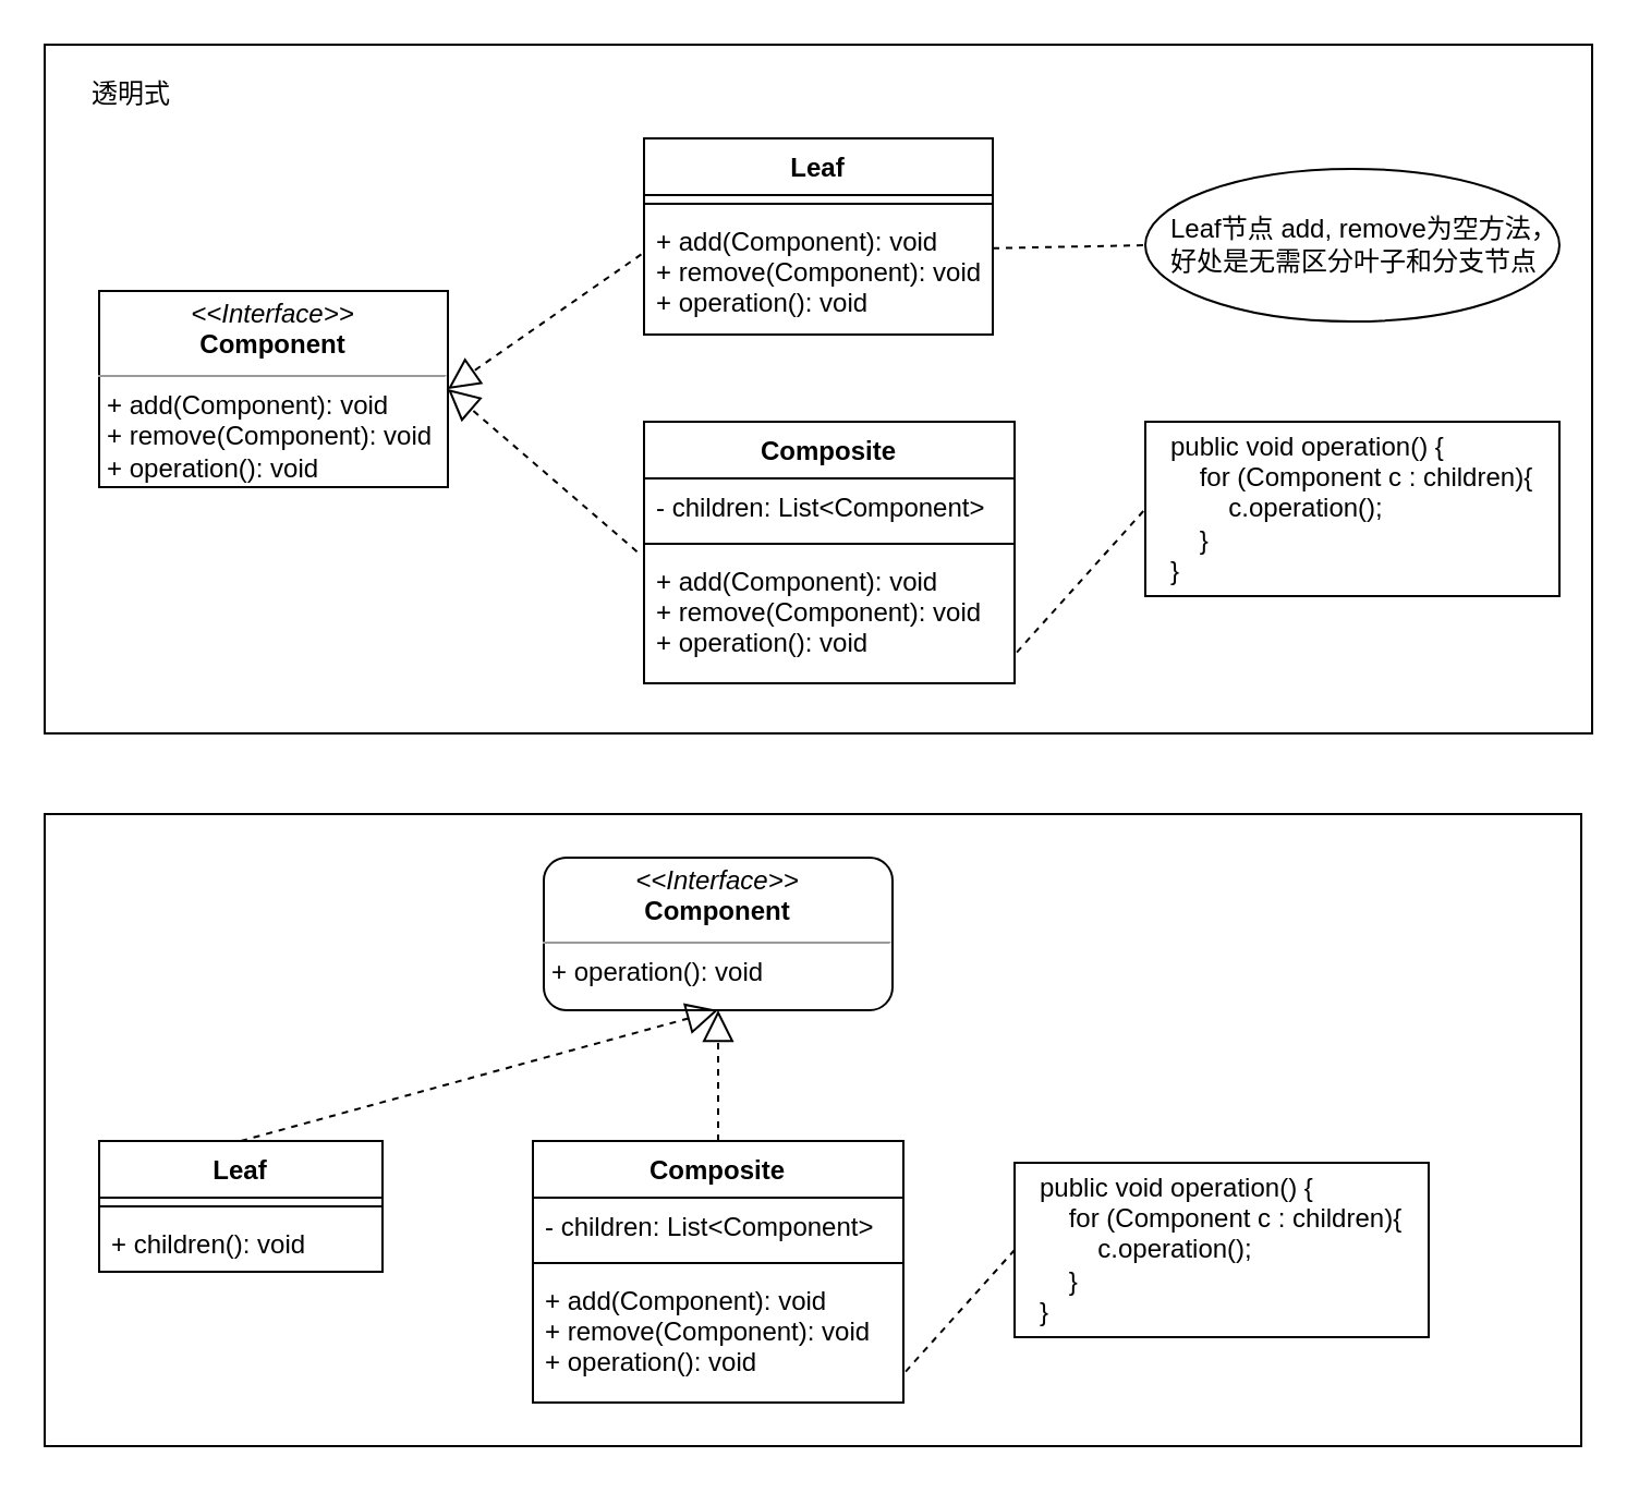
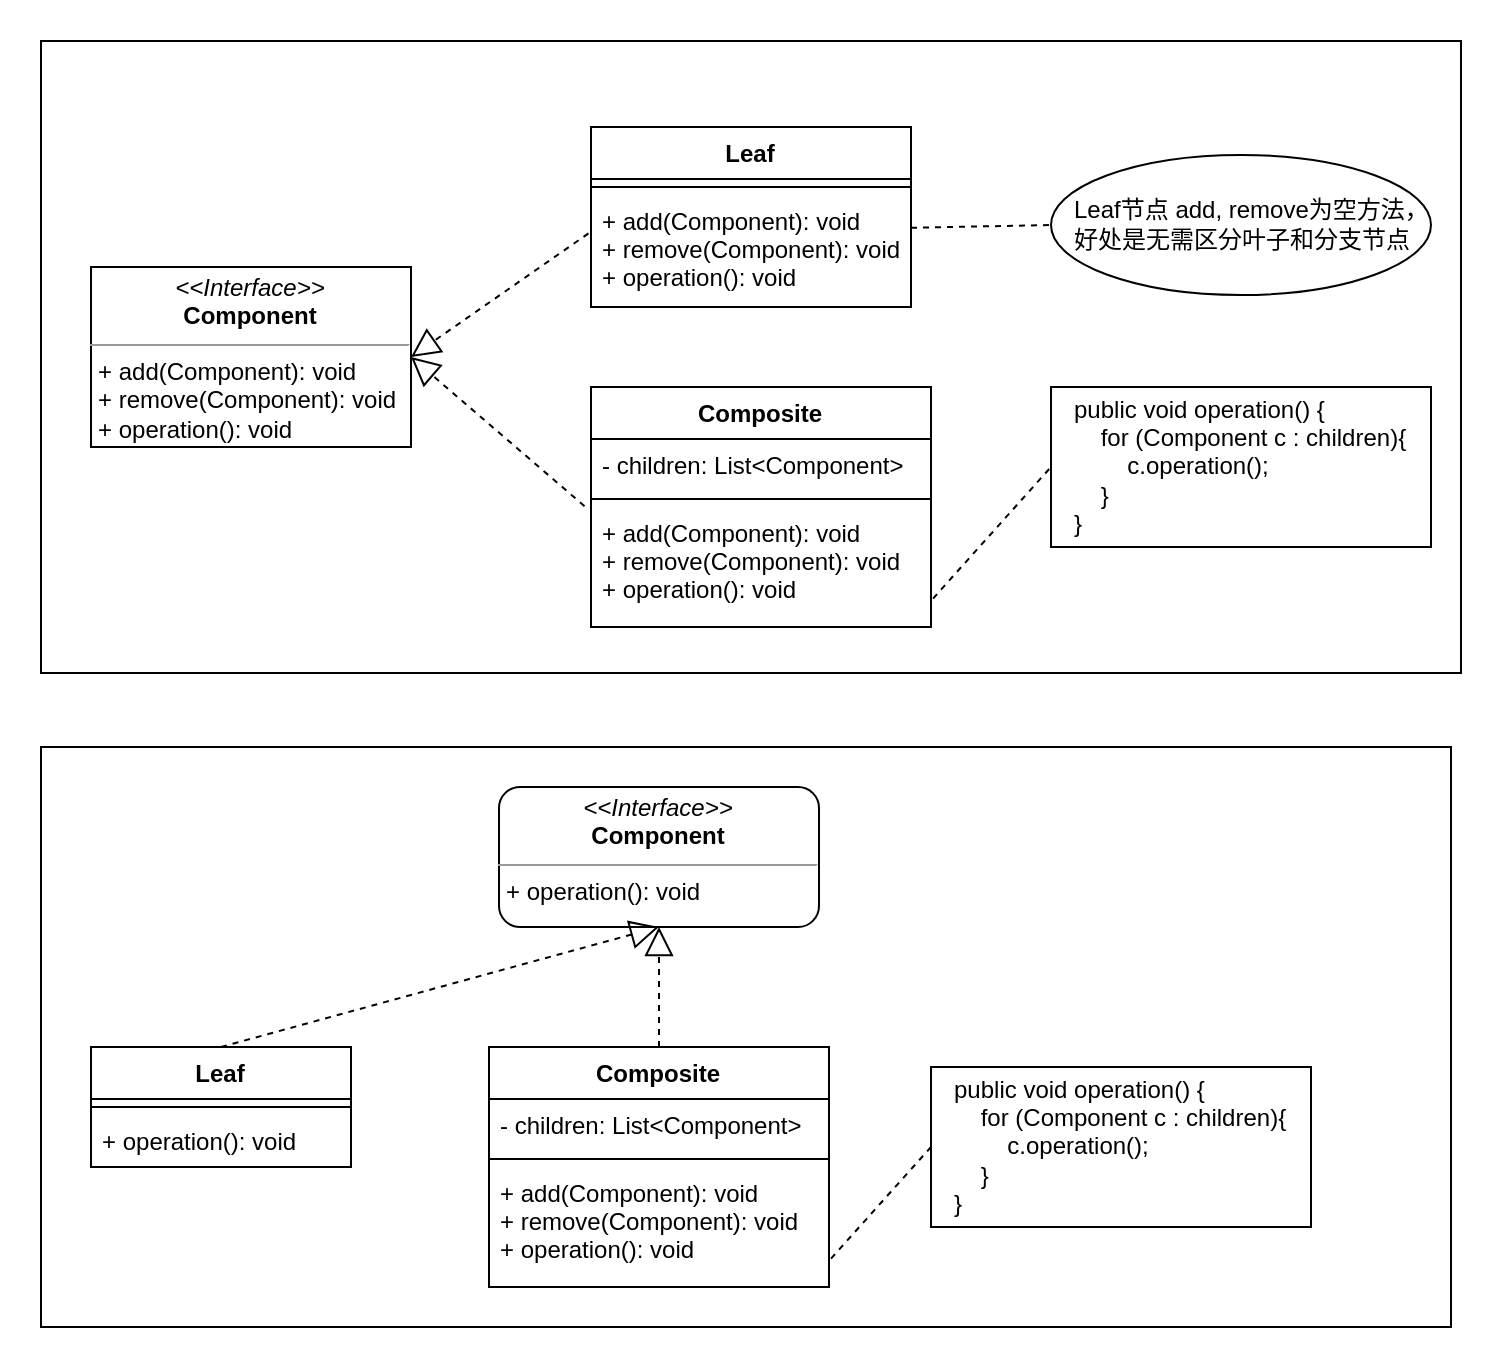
  <mxCell id="0" />
  <mxCell id="1" parent="0" />
  <mxCell id="2" value="" style="rounded=0;whiteSpace=wrap;html=1;" vertex="1" parent="1"><mxGeometry x="20" y="373" width="705" height="290" as="geometry" /></mxCell>
  <mxCell id="3" value="" style="rounded=0;whiteSpace=wrap;html=1;" vertex="1" parent="1"><mxGeometry x="20" y="20" width="710" height="316" as="geometry" /></mxCell>
  <mxCell id="4" value="&lt;p style=&quot;margin: 0px ; margin-top: 4px ; text-align: center&quot;&gt;&lt;i&gt;&amp;lt;&amp;lt;Interface&amp;gt;&amp;gt;&lt;/i&gt;&lt;br&gt;&lt;b&gt;Component&lt;/b&gt;&lt;/p&gt;&lt;hr size=&quot;1&quot;&gt;&lt;p style=&quot;margin: 0px ; margin-left: 4px&quot;&gt;&lt;/p&gt;&lt;p style=&quot;margin: 0px ; margin-left: 4px&quot;&gt;+ operation(): void&lt;br&gt;&lt;/p&gt;" style="verticalAlign=top;align=left;overflow=fill;fontSize=12;fontFamily=Helvetica;html=1;rounded=1;" vertex="1" parent="1"><mxGeometry x="249" y="393" width="160" height="70" as="geometry" /></mxCell>
  <mxCell id="5" value="Composite" style="swimlane;fontStyle=1;align=center;verticalAlign=top;childLayout=stackLayout;horizontal=1;startSize=26;horizontalStack=0;resizeParent=1;resizeParentMax=0;resizeLast=0;collapsible=1;marginBottom=0;" vertex="1" parent="1"><mxGeometry x="244" y="523" width="170" height="120" as="geometry" /></mxCell>
  <mxCell id="6" value="- children: List&lt;Component&gt;" style="text;strokeColor=none;fillColor=none;align=left;verticalAlign=top;spacingLeft=4;spacingRight=4;overflow=hidden;rotatable=0;points=[[0,0.5],[1,0.5]];portConstraint=eastwest;" vertex="1" parent="5"><mxGeometry y="26" width="170" height="26" as="geometry" /></mxCell>
  <mxCell id="7" value="" style="line;strokeWidth=1;fillColor=none;align=left;verticalAlign=middle;spacingTop=-1;spacingLeft=3;spacingRight=3;rotatable=0;labelPosition=right;points=[];portConstraint=eastwest;" vertex="1" parent="5"><mxGeometry y="52" width="170" height="8" as="geometry" /></mxCell>
  <mxCell id="8" value="+ add(Component): void&#10;+ remove(Component): void&#10;+ operation(): void" style="text;strokeColor=none;fillColor=none;align=left;verticalAlign=top;spacingLeft=4;spacingRight=4;overflow=hidden;rotatable=0;points=[[0,0.5],[1,0.5]];portConstraint=eastwest;" vertex="1" parent="5"><mxGeometry y="60" width="170" height="60" as="geometry" /></mxCell>
  <mxCell id="9" value="Leaf" style="swimlane;fontStyle=1;align=center;verticalAlign=top;childLayout=stackLayout;horizontal=1;startSize=26;horizontalStack=0;resizeParent=1;resizeParentMax=0;resizeLast=0;collapsible=1;marginBottom=0;" vertex="1" parent="1"><mxGeometry x="45" y="523" width="130" height="60" as="geometry" /></mxCell>
  <mxCell id="10" value="" style="line;strokeWidth=1;fillColor=none;align=left;verticalAlign=middle;spacingTop=-1;spacingLeft=3;spacingRight=3;rotatable=0;labelPosition=right;points=[];portConstraint=eastwest;" vertex="1" parent="9"><mxGeometry y="26" width="130" height="8" as="geometry" /></mxCell>
- <mxCell id="11" value="+ children(): void" style="text;strokeColor=none;fillColor=none;align=left;verticalAlign=top;spacingLeft=4;spacingRight=4;overflow=hidden;rotatable=0;points=[[0,0.5],[1,0.5]];portConstraint=eastwest;" vertex="1" parent="9"><mxGeometry y="34" width="130" height="26" as="geometry" /></mxCell>
+ <mxCell id="11" value="+ operation(): void" style="text;strokeColor=none;fillColor=none;align=left;verticalAlign=top;spacingLeft=4;spacingRight=4;overflow=hidden;rotatable=0;points=[[0,0.5],[1,0.5]];portConstraint=eastwest;" vertex="1" parent="9"><mxGeometry y="34" width="130" height="26" as="geometry" /></mxCell>
  <mxCell id="12" value="" style="endArrow=block;dashed=1;endFill=0;endSize=12;html=1;exitX=0.5;exitY=0;exitDx=0;exitDy=0;entryX=0.5;entryY=1;entryDx=0;entryDy=0;" edge="1" parent="1" source="9" target="4"><mxGeometry width="160" relative="1" as="geometry"><mxPoint x="285" y="613" as="sourcePoint" /><mxPoint x="285" y="463" as="targetPoint" /></mxGeometry></mxCell>
  <mxCell id="13" value="" style="endArrow=block;dashed=1;endFill=0;endSize=12;html=1;entryX=0.5;entryY=1;entryDx=0;entryDy=0;exitX=0.5;exitY=0;exitDx=0;exitDy=0;" edge="1" parent="1" source="5" target="4"><mxGeometry width="160" relative="1" as="geometry"><mxPoint x="285" y="613" as="sourcePoint" /><mxPoint x="445" y="613" as="targetPoint" /></mxGeometry></mxCell>
  <mxCell id="14" value="&lt;div&gt;public void operation() {&lt;/div&gt;&lt;div&gt;&amp;nbsp; &amp;nbsp; for (Component c : children){&lt;/div&gt;&lt;div&gt;&amp;nbsp; &amp;nbsp; &amp;nbsp; &amp;nbsp; c.operation();&lt;/div&gt;&lt;div&gt;&amp;nbsp; &amp;nbsp; }&lt;/div&gt;&lt;div&gt;}&lt;/div&gt;" style="rounded=0;whiteSpace=wrap;html=1;align=left;spacingLeft=10;" vertex="1" parent="1"><mxGeometry x="465" y="533" width="190" height="80" as="geometry" /></mxCell>
  <mxCell id="15" value="" style="endArrow=none;dashed=1;html=1;entryX=0;entryY=0.5;entryDx=0;entryDy=0;exitX=1.006;exitY=0.763;exitDx=0;exitDy=0;exitPerimeter=0;" edge="1" parent="1" source="8" target="14"><mxGeometry width="50" height="50" relative="1" as="geometry"><mxPoint x="345" y="653" as="sourcePoint" /><mxPoint x="395" y="603" as="targetPoint" /></mxGeometry></mxCell>
  <mxCell id="16" value="&lt;p style=&quot;margin: 0px ; margin-top: 4px ; text-align: center&quot;&gt;&lt;i&gt;&amp;lt;&amp;lt;Interface&amp;gt;&amp;gt;&lt;/i&gt;&lt;br&gt;&lt;b&gt;Component&lt;/b&gt;&lt;/p&gt;&lt;hr size=&quot;1&quot;&gt;&lt;p style=&quot;margin: 0px ; margin-left: 4px&quot;&gt;&lt;/p&gt;&lt;p style=&quot;margin: 0px ; margin-left: 4px&quot;&gt;+ add(Component): void&lt;br style=&quot;padding: 0px ; margin: 0px&quot;&gt;+ remove(Component): void&lt;br style=&quot;padding: 0px ; margin: 0px&quot;&gt;+ operation(): void&lt;br&gt;&lt;/p&gt;" style="verticalAlign=top;align=left;overflow=fill;fontSize=12;fontFamily=Helvetica;html=1;" vertex="1" parent="1"><mxGeometry x="45" y="133" width="160" height="90" as="geometry" /></mxCell>
  <mxCell id="17" value="Composite" style="swimlane;fontStyle=1;align=center;verticalAlign=top;childLayout=stackLayout;horizontal=1;startSize=26;horizontalStack=0;resizeParent=1;resizeParentMax=0;resizeLast=0;collapsible=1;marginBottom=0;" vertex="1" parent="1"><mxGeometry x="295" y="193" width="170" height="120" as="geometry" /></mxCell>
  <mxCell id="18" value="- children: List&lt;Component&gt;" style="text;strokeColor=none;fillColor=none;align=left;verticalAlign=top;spacingLeft=4;spacingRight=4;overflow=hidden;rotatable=0;points=[[0,0.5],[1,0.5]];portConstraint=eastwest;" vertex="1" parent="17"><mxGeometry y="26" width="170" height="26" as="geometry" /></mxCell>
  <mxCell id="19" value="" style="line;strokeWidth=1;fillColor=none;align=left;verticalAlign=middle;spacingTop=-1;spacingLeft=3;spacingRight=3;rotatable=0;labelPosition=right;points=[];portConstraint=eastwest;" vertex="1" parent="17"><mxGeometry y="52" width="170" height="8" as="geometry" /></mxCell>
  <mxCell id="20" value="+ add(Component): void&#10;+ remove(Component): void&#10;+ operation(): void" style="text;strokeColor=none;fillColor=none;align=left;verticalAlign=top;spacingLeft=4;spacingRight=4;overflow=hidden;rotatable=0;points=[[0,0.5],[1,0.5]];portConstraint=eastwest;" vertex="1" parent="17"><mxGeometry y="60" width="170" height="60" as="geometry" /></mxCell>
  <mxCell id="21" value="Leaf" style="swimlane;fontStyle=1;align=center;verticalAlign=top;childLayout=stackLayout;horizontal=1;startSize=26;horizontalStack=0;resizeParent=1;resizeParentMax=0;resizeLast=0;collapsible=1;marginBottom=0;" vertex="1" parent="1"><mxGeometry x="295" y="63" width="160" height="90" as="geometry" /></mxCell>
  <mxCell id="22" value="" style="line;strokeWidth=1;fillColor=none;align=left;verticalAlign=middle;spacingTop=-1;spacingLeft=3;spacingRight=3;rotatable=0;labelPosition=right;points=[];portConstraint=eastwest;" vertex="1" parent="21"><mxGeometry y="26" width="160" height="8" as="geometry" /></mxCell>
  <mxCell id="23" value="+ add(Component): void&#10;+ remove(Component): void&#10;+ operation(): void" style="text;strokeColor=none;fillColor=none;align=left;verticalAlign=top;spacingLeft=4;spacingRight=4;overflow=hidden;rotatable=0;points=[[0,0.5],[1,0.5]];portConstraint=eastwest;" vertex="1" parent="21"><mxGeometry y="34" width="160" height="56" as="geometry" /></mxCell>
  <mxCell id="24" value="" style="endArrow=block;dashed=1;endFill=0;endSize=12;html=1;exitX=-0.008;exitY=0.343;exitDx=0;exitDy=0;entryX=1;entryY=0.5;entryDx=0;entryDy=0;exitPerimeter=0;" edge="1" parent="1" source="23" target="16"><mxGeometry width="160" relative="1" as="geometry"><mxPoint x="285" y="313" as="sourcePoint" /><mxPoint x="285" y="163" as="targetPoint" /></mxGeometry></mxCell>
  <mxCell id="25" value="" style="endArrow=block;dashed=1;endFill=0;endSize=12;html=1;entryX=1;entryY=0.5;entryDx=0;entryDy=0;exitX=-0.019;exitY=-0.007;exitDx=0;exitDy=0;exitPerimeter=0;" edge="1" parent="1" source="20" target="16"><mxGeometry width="160" relative="1" as="geometry"><mxPoint x="285" y="313" as="sourcePoint" /><mxPoint x="445" y="313" as="targetPoint" /></mxGeometry></mxCell>
  <mxCell id="26" value="&lt;div&gt;public void operation() {&lt;/div&gt;&lt;div&gt;&amp;nbsp; &amp;nbsp; for (Component c : children){&lt;/div&gt;&lt;div&gt;&amp;nbsp; &amp;nbsp; &amp;nbsp; &amp;nbsp; c.operation();&lt;/div&gt;&lt;div&gt;&amp;nbsp; &amp;nbsp; }&lt;/div&gt;&lt;div&gt;}&lt;/div&gt;" style="rounded=0;whiteSpace=wrap;html=1;align=left;spacingLeft=10;" vertex="1" parent="1"><mxGeometry x="525" y="193" width="190" height="80" as="geometry" /></mxCell>
  <mxCell id="27" value="" style="endArrow=none;dashed=1;html=1;entryX=0;entryY=0.5;entryDx=0;entryDy=0;exitX=1.006;exitY=0.763;exitDx=0;exitDy=0;exitPerimeter=0;" edge="1" parent="1" source="20" target="26"><mxGeometry width="50" height="50" relative="1" as="geometry"><mxPoint x="345" y="353" as="sourcePoint" /><mxPoint x="395" y="303" as="targetPoint" /></mxGeometry></mxCell>
  <mxCell id="28" value="&lt;div&gt;Leaf节点 add, remove为空方法，好处是无需区分叶子和分支节点&lt;/div&gt;" style="ellipse;whiteSpace=wrap;html=1;align=left;spacingLeft=10;" vertex="1" parent="1"><mxGeometry x="525" y="77" width="190" height="70" as="geometry" /></mxCell>
  <mxCell id="29" value="" style="endArrow=none;dashed=1;html=1;entryX=0;entryY=0.5;entryDx=0;entryDy=0;exitX=1;exitY=0.293;exitDx=0;exitDy=0;exitPerimeter=0;" edge="1" parent="1" source="23" target="28"><mxGeometry width="50" height="50" relative="1" as="geometry"><mxPoint x="476.02" y="308.78" as="sourcePoint" /><mxPoint x="535" y="243" as="targetPoint" /></mxGeometry></mxCell>
- <mxCell id="30" value="透明式" style="text;html=1;strokeColor=none;fillColor=none;align=center;verticalAlign=middle;whiteSpace=wrap;rounded=0;" vertex="1" parent="1"><mxGeometry x="35" y="33" width="50" height="20" as="geometry" /></mxCell>
